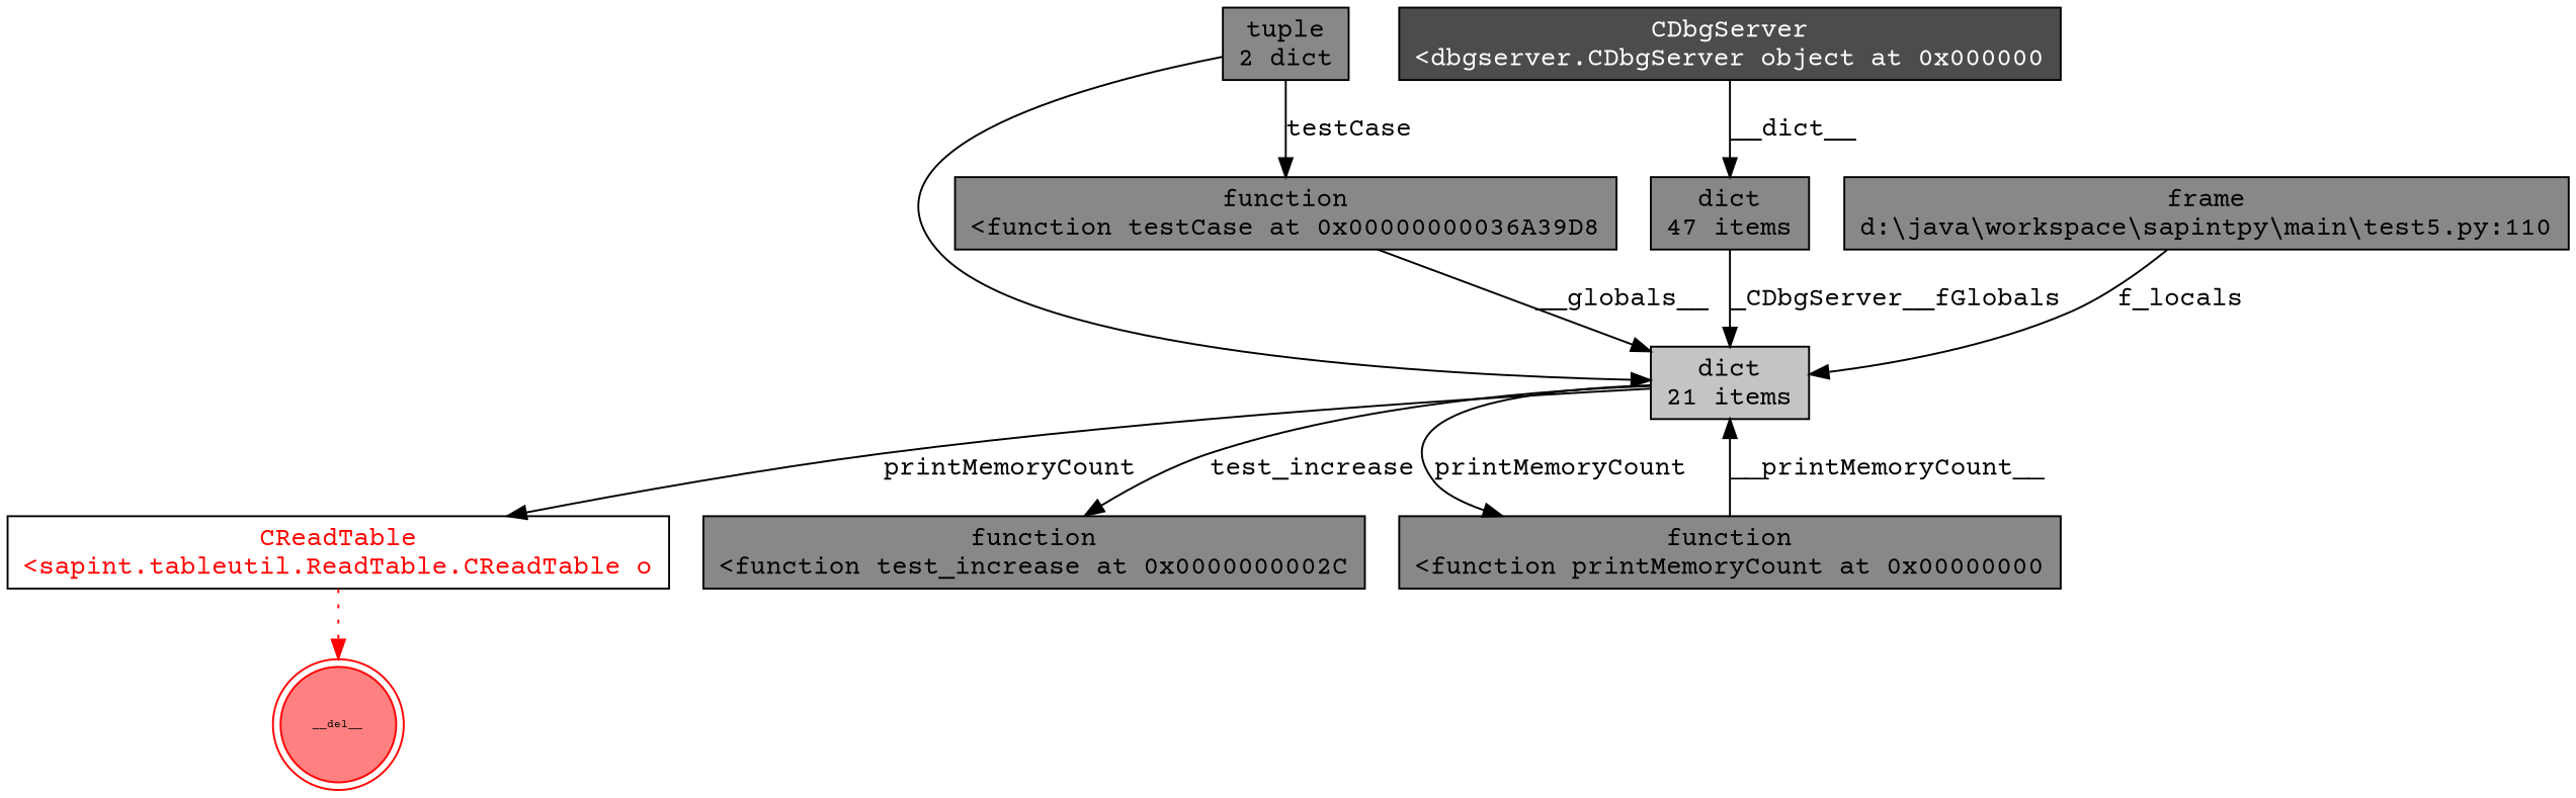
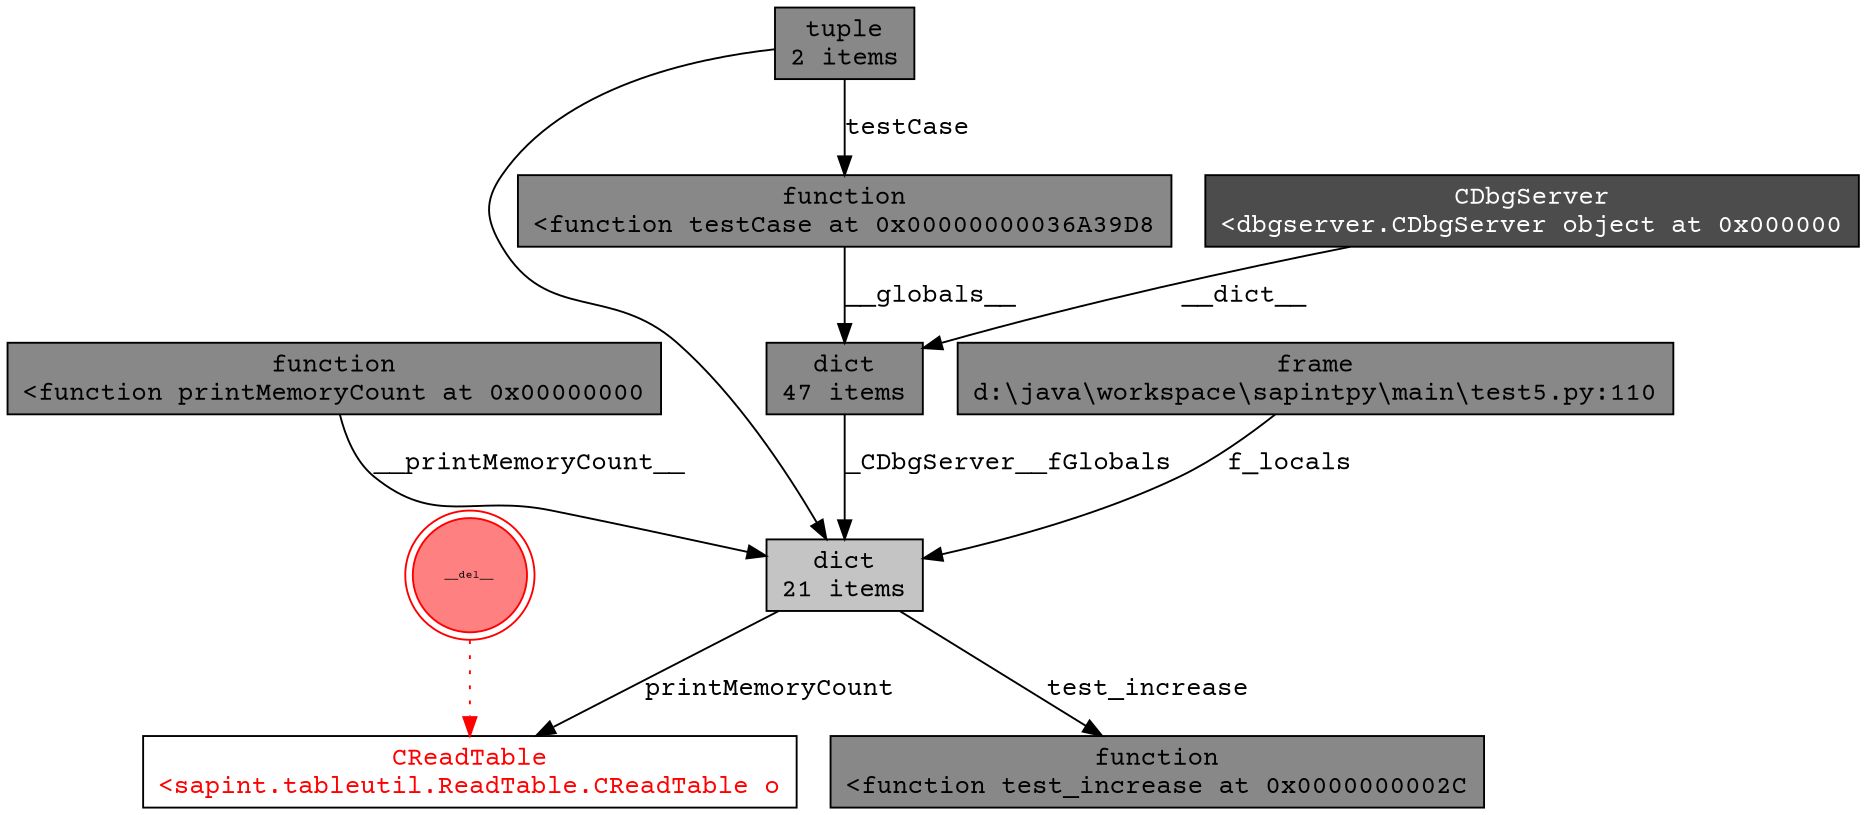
  digraph {
    fontname="Courier Prime"
    node [fillcolor="0,0,0.533333" fontname="Courier Prime" shape=box style=filled]
    edge [fontname="Courier Prime" weight=10]
    n1 [fillcolor="0,0,1" fontcolor=red label="CReadTable\n<sapint.tableutil.ReadTable.CReadTable o"]
    n2 [color=red fillcolor="0,.5,1" fontsize=6 height=0.25 label=__del__ shape=doublecircle]
    n3 [fillcolor="0,0,0.766667" label="dict\n21 items"]
    n4 [label="function\n<function test_increase at 0x0000000002C"]
    n5 [label="function\n<function printMemoryCount at 0x00000000"]
    n6 [label="function\n<function testCase at 0x00000000036A39D8"]
    n7 [label="dict\n47 items"]
-   n8 [label="tuple\n2 dict"]
+   n8 [label="tuple\n2 items"]
    n9 [label="frame\nd:\\java\\workspace\\sapintpy\\main\\test5.py:110"]
    n10 [fillcolor="0,0,0.3" fontcolor=white label="CDbgServer\n<dbgserver.CDbgServer object at 0x000000"]
-   n1 -> n2 [color=red style=dotted]
+   n2 -> n1 [color=red style=dotted]
    n3 -> n1 [label=printMemoryCount weight=2]
    n3 -> n4 [label=test_increase weight=2]
-   n3 -> n5 [label=printMemoryCount weight=2]
    n5 -> n3 [label=__printMemoryCount__]
-   n6 -> n3 [label=__globals__]
+   n6 -> n7 [label=__globals__]
    n7 -> n3 [label=_CDbgServer__fGlobals weight=2]
    n8 -> n3 [weight=""]
    n8 -> n6 [label=testCase weight=2]
    n9 -> n3 [label=f_locals]
    n10 -> n7 [label=__dict__]
  }
